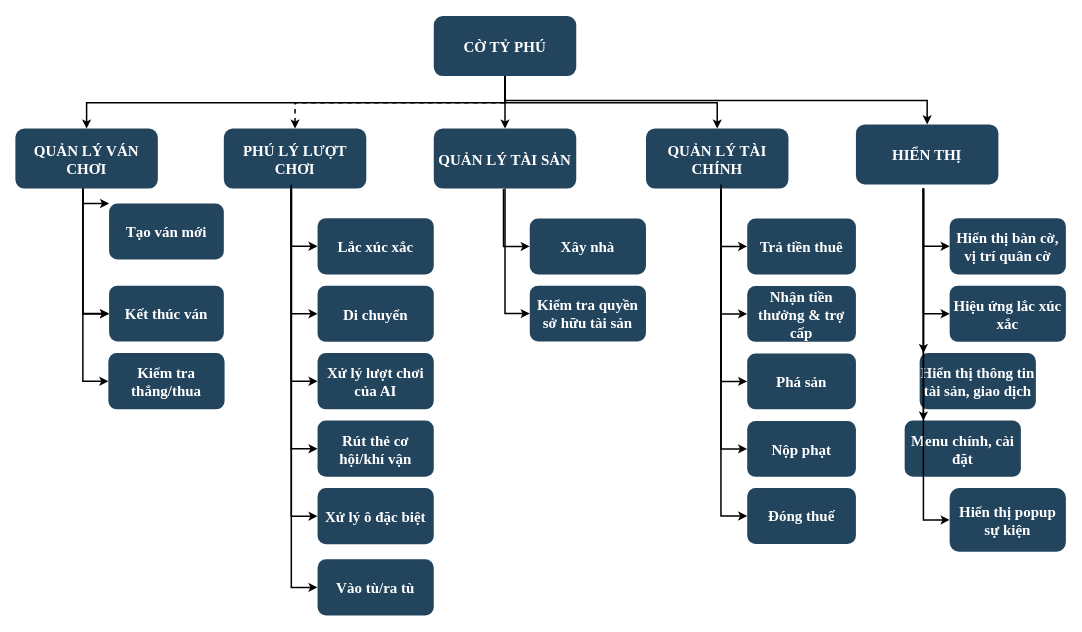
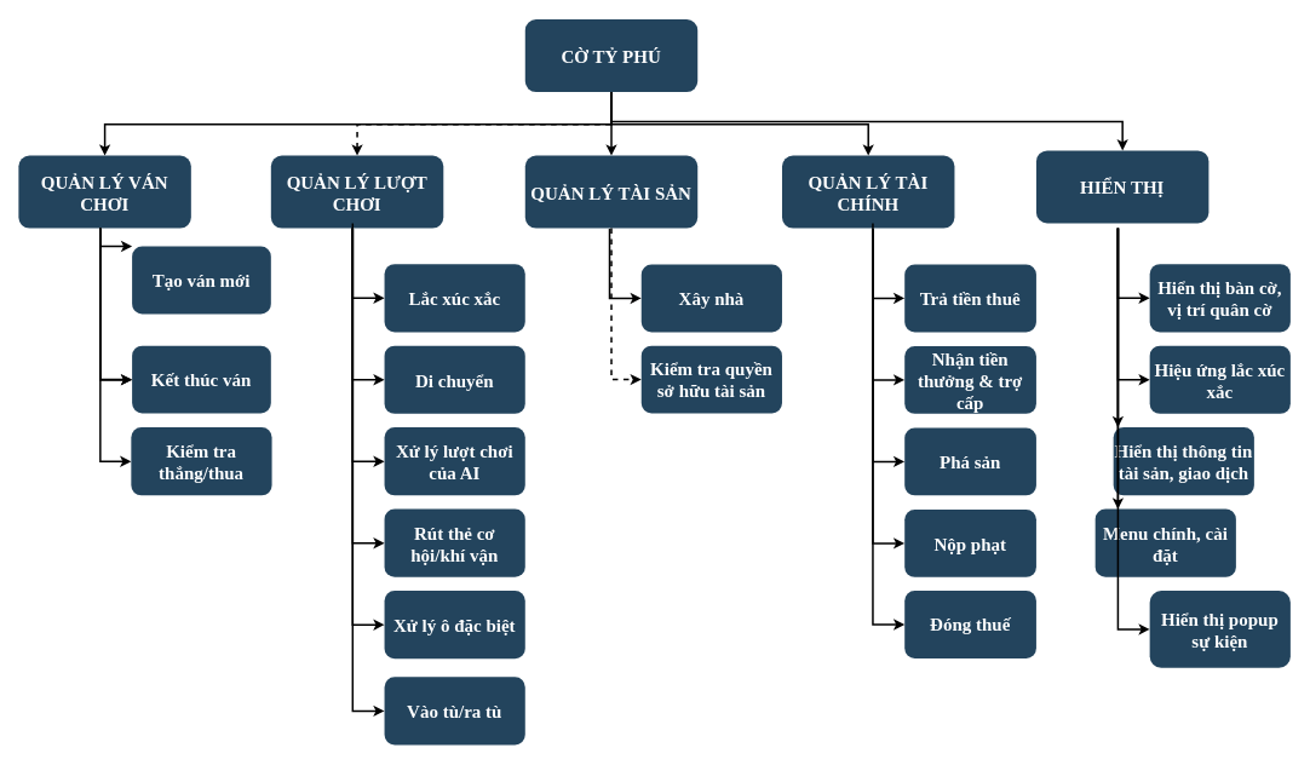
  <mxCell id="0" />
  <mxCell id="1" parent="0" />
  <mxCell id="2" value="CỜ TỶ PHÚ" style="rounded=1;fillColor=#23445D;gradientColor=none;strokeColor=none;fontColor=#FFFFFF;fontStyle=1;fontFamily=Tahoma;fontSize=20;whiteSpace=wrap;" parent="1" vertex="1"><mxGeometry x="578" y="20.5" width="190" height="80" as="geometry" /></mxCell>
  <mxCell id="3" value="QUẢN LÝ TÀI CHÍNH" style="rounded=1;fillColor=#23445D;gradientColor=none;strokeColor=none;fontColor=#FFFFFF;fontStyle=1;fontFamily=Tahoma;fontSize=20;whiteSpace=wrap;" parent="1" vertex="1"><mxGeometry x="861" y="170.5" width="190" height="80" as="geometry" /></mxCell>
  <mxCell id="4" value="" style="edgeStyle=elbowEdgeStyle;elbow=vertical;strokeWidth=2;rounded=0;fontSize=20;entryX=0.5;entryY=0;entryDx=0;entryDy=0;" parent="1" source="2" target="5" edge="1"><mxGeometry x="337" y="215.5" width="100" height="100" as="geometry"><mxPoint x="158" y="150.5" as="sourcePoint" /><mxPoint x="258" y="50.5" as="targetPoint" /></mxGeometry></mxCell>
  <mxCell id="5" value="QUẢN LÝ TÀI SẢN" style="rounded=1;fillColor=#23445D;gradientColor=none;strokeColor=none;fontColor=#FFFFFF;fontStyle=1;fontFamily=Tahoma;fontSize=20;whiteSpace=wrap;" parent="1" vertex="1"><mxGeometry x="578" y="170.5" width="190" height="80" as="geometry" /></mxCell>
- <mxCell id="6" value="PHÚ LÝ LƯỢT CHƠI" style="rounded=1;fillColor=#23445D;gradientColor=none;strokeColor=none;fontColor=#FFFFFF;fontStyle=1;fontFamily=Tahoma;fontSize=20;whiteSpace=wrap;" parent="1" vertex="1"><mxGeometry x="298" y="170.5" width="190" height="80" as="geometry" /></mxCell>
+ <mxCell id="6" value="QUẢN LÝ LƯỢT CHƠI" style="rounded=1;fillColor=#23445D;gradientColor=none;strokeColor=none;fontColor=#FFFFFF;fontStyle=1;fontFamily=Tahoma;fontSize=20;whiteSpace=wrap;" parent="1" vertex="1"><mxGeometry x="298" y="170.5" width="190" height="80" as="geometry" /></mxCell>
  <mxCell id="7" value="QUẢN LÝ VÁN CHƠI" style="rounded=1;fillColor=#23445D;gradientColor=none;strokeColor=none;fontColor=#FFFFFF;fontStyle=1;fontFamily=Tahoma;fontSize=20;whiteSpace=wrap;" parent="1" vertex="1"><mxGeometry x="20" y="170.5" width="190" height="80" as="geometry" /></mxCell>
  <mxCell id="8" value="Tạo ván mới" style="rounded=1;fillColor=#23445D;gradientColor=none;strokeColor=none;fontColor=#FFFFFF;fontStyle=1;fontFamily=Tahoma;fontSize=20;whiteSpace=wrap;" parent="1" vertex="1"><mxGeometry x="145" y="270.5" width="153" height="74.5" as="geometry" /></mxCell>
  <mxCell id="9" value="Kết thúc ván" style="rounded=1;fillColor=#23445D;gradientColor=none;strokeColor=none;fontColor=#FFFFFF;fontStyle=1;fontFamily=Tahoma;fontSize=20;whiteSpace=wrap;" parent="1" vertex="1"><mxGeometry x="145" y="380" width="153" height="74.5" as="geometry" /></mxCell>
  <mxCell id="10" value="" style="edgeStyle=elbowEdgeStyle;elbow=vertical;strokeWidth=2;rounded=0;fontSize=20;dashed=1;" parent="1" source="2" target="6" edge="1"><mxGeometry x="347" y="225.5" width="100" height="100" as="geometry"><mxPoint x="683" y="110.5" as="sourcePoint" /><mxPoint x="1288" y="180.5" as="targetPoint" /></mxGeometry></mxCell>
  <mxCell id="11" value="" style="edgeStyle=elbowEdgeStyle;elbow=vertical;strokeWidth=2;rounded=0;fontSize=20;" parent="1" source="2" target="7" edge="1"><mxGeometry x="-23" y="135.5" width="100" height="100" as="geometry"><mxPoint x="-202" y="70.5" as="sourcePoint" /><mxPoint x="-102" y="-29.5" as="targetPoint" /></mxGeometry></mxCell>
  <mxCell id="12" value="" style="edgeStyle=elbowEdgeStyle;elbow=horizontal;strokeWidth=2;rounded=0;fontSize=20;" parent="1" target="8" edge="1"><mxGeometry x="-23" y="135.5" width="100" height="100" as="geometry"><mxPoint x="110" y="250.5" as="sourcePoint" /><mxPoint x="-15" y="-29.5" as="targetPoint" /><Array as="points"><mxPoint x="110" y="270.5" /></Array></mxGeometry></mxCell>
  <mxCell id="13" value="" style="edgeStyle=elbowEdgeStyle;elbow=horizontal;strokeWidth=2;rounded=0;fontSize=20;" parent="1" edge="1"><mxGeometry x="-23" y="135.5" width="100" height="100" as="geometry"><mxPoint x="110" y="250.5" as="sourcePoint" /><mxPoint x="145" y="417.75" as="targetPoint" /><Array as="points"><mxPoint x="110" y="310.5" /></Array></mxGeometry></mxCell>
  <mxCell id="14" value="" style="edgeStyle=elbowEdgeStyle;elbow=horizontal;strokeWidth=2;rounded=0;fontSize=20;" parent="1" target="9" edge="1"><mxGeometry x="-23" y="135.5" width="100" height="100" as="geometry"><mxPoint x="110" y="250.5" as="sourcePoint" /><mxPoint x="-15" y="-29.5" as="targetPoint" /><Array as="points"><mxPoint x="110" y="360.5" /></Array></mxGeometry></mxCell>
  <mxCell id="15" value="" style="edgeStyle=elbowEdgeStyle;elbow=vertical;strokeWidth=2;rounded=0;fontSize=20;exitX=0.5;exitY=1;exitDx=0;exitDy=0;" parent="1" source="2" target="3" edge="1"><mxGeometry x="337" y="215.5" width="100" height="100" as="geometry"><mxPoint x="671" y="105" as="sourcePoint" /><mxPoint x="873" y="181" as="targetPoint" /><Array as="points" /></mxGeometry></mxCell>
  <mxCell id="16" value="" style="edgeStyle=elbowEdgeStyle;elbow=vertical;strokeWidth=2;rounded=0;fontSize=20;exitX=0.5;exitY=1;exitDx=0;exitDy=0;entryX=0.5;entryY=0;entryDx=0;entryDy=0;" parent="1" source="2" target="17" edge="1"><mxGeometry x="337" y="215.5" width="100" height="100" as="geometry"><mxPoint x="671" y="100.5" as="sourcePoint" /><mxPoint x="1801" y="165" as="targetPoint" /></mxGeometry></mxCell>
  <mxCell id="17" value="HIỂN THỊ" style="rounded=1;fillColor=#23445D;gradientColor=none;strokeColor=none;fontColor=#FFFFFF;fontStyle=1;fontFamily=Tahoma;fontSize=20;whiteSpace=wrap;" parent="1" vertex="1"><mxGeometry x="1141" y="165" width="190" height="80" as="geometry" /></mxCell>
  <mxCell id="18" value="Lắc xúc xắc" style="rounded=1;fillColor=#23445D;gradientColor=none;strokeColor=none;fontColor=#FFFFFF;fontStyle=1;fontFamily=Tahoma;fontSize=20;whiteSpace=wrap;" parent="1" vertex="1"><mxGeometry x="423" y="290" width="155" height="75" as="geometry" /></mxCell>
  <mxCell id="19" value="Di chuyển" style="rounded=1;fillColor=#23445D;gradientColor=none;strokeColor=none;fontColor=#FFFFFF;fontStyle=1;fontFamily=Tahoma;fontSize=20;whiteSpace=wrap;" parent="1" vertex="1"><mxGeometry x="423" y="380" width="155" height="75" as="geometry" /></mxCell>
  <mxCell id="20" value="Xử lý lượt chơi của AI" style="rounded=1;fillColor=#23445D;gradientColor=none;strokeColor=none;fontColor=#FFFFFF;fontStyle=1;fontFamily=Tahoma;fontSize=20;whiteSpace=wrap;" parent="1" vertex="1"><mxGeometry x="423" y="470" width="155" height="75" as="geometry" /></mxCell>
  <mxCell id="21" value="Rút thẻ cơ hội/khí vận" style="rounded=1;fillColor=#23445D;gradientColor=none;strokeColor=none;fontColor=#FFFFFF;fontStyle=1;fontFamily=Tahoma;fontSize=20;whiteSpace=wrap;" parent="1" vertex="1"><mxGeometry x="423" y="560" width="155" height="75" as="geometry" /></mxCell>
  <mxCell id="22" value="Xử lý ô đặc biệt" style="rounded=1;fillColor=#23445D;gradientColor=none;strokeColor=none;fontColor=#FFFFFF;fontStyle=1;fontFamily=Tahoma;fontSize=20;whiteSpace=wrap;" parent="1" vertex="1"><mxGeometry x="423" y="650" width="155" height="75" as="geometry" /></mxCell>
  <mxCell id="23" value="" style="edgeStyle=elbowEdgeStyle;elbow=horizontal;strokeWidth=2;rounded=0;fontSize=20;" parent="1" target="18" edge="1"><mxGeometry x="-23" y="135.5" width="100" height="100" as="geometry"><mxPoint x="388" y="250.5" as="sourcePoint" /><mxPoint x="263" y="-30" as="targetPoint" /><Array as="points"><mxPoint x="388" y="270" /></Array></mxGeometry></mxCell>
  <mxCell id="24" value="" style="edgeStyle=elbowEdgeStyle;elbow=horizontal;strokeWidth=2;rounded=0;fontSize=20;" parent="1" target="19" edge="1"><mxGeometry x="-23" y="135.5" width="100" height="100" as="geometry"><mxPoint x="388" y="250.5" as="sourcePoint" /><mxPoint x="263" y="-30" as="targetPoint" /><Array as="points"><mxPoint x="388" y="310" /></Array></mxGeometry></mxCell>
  <mxCell id="25" value="" style="edgeStyle=elbowEdgeStyle;elbow=horizontal;strokeWidth=2;rounded=0;fontSize=20;" parent="1" target="20" edge="1"><mxGeometry x="-23" y="135.5" width="100" height="100" as="geometry"><mxPoint x="388" y="250.5" as="sourcePoint" /><mxPoint x="263" y="-30" as="targetPoint" /><Array as="points"><mxPoint x="388" y="360" /></Array></mxGeometry></mxCell>
  <mxCell id="26" value="" style="edgeStyle=elbowEdgeStyle;elbow=horizontal;strokeWidth=2;rounded=0;fontSize=20;" parent="1" target="21" edge="1"><mxGeometry x="-23" y="135.5" width="100" height="100" as="geometry"><mxPoint x="388" y="250.5" as="sourcePoint" /><mxPoint x="263" y="-30" as="targetPoint" /><Array as="points"><mxPoint x="388" y="410" /></Array></mxGeometry></mxCell>
  <mxCell id="27" value="" style="edgeStyle=elbowEdgeStyle;elbow=horizontal;strokeWidth=2;rounded=0;fontSize=20;" parent="1" target="22" edge="1"><mxGeometry x="-23" y="135.5" width="100" height="100" as="geometry"><mxPoint x="388" y="250.5" as="sourcePoint" /><mxPoint x="263" y="-30" as="targetPoint" /><Array as="points"><mxPoint x="388" y="450" /></Array></mxGeometry></mxCell>
  <mxCell id="28" value="" style="edgeStyle=elbowEdgeStyle;elbow=horizontal;strokeWidth=2;rounded=0;fontSize=20;entryX=0;entryY=0.5;entryDx=0;entryDy=0;" parent="1" target="49" edge="1"><mxGeometry x="-23" y="135.5" width="100" height="100" as="geometry"><mxPoint x="110" y="250.5" as="sourcePoint" /><mxPoint x="145" y="605" as="targetPoint" /><Array as="points"><mxPoint x="110" y="500" /></Array></mxGeometry></mxCell>
  <mxCell id="29" value="Xây nhà" style="rounded=1;fillColor=#23445D;gradientColor=none;strokeColor=none;fontColor=#FFFFFF;fontStyle=1;fontFamily=Tahoma;fontSize=20;whiteSpace=wrap;" parent="1" vertex="1"><mxGeometry x="706" y="290.5" width="155" height="74.5" as="geometry" /></mxCell>
  <mxCell id="30" value="" style="edgeStyle=elbowEdgeStyle;elbow=horizontal;strokeWidth=2;rounded=0;fontSize=20;" parent="1" target="29" edge="1"><mxGeometry x="-23" y="135.5" width="100" height="100" as="geometry"><mxPoint x="671" y="251" as="sourcePoint" /><mxPoint x="546" y="-29.5" as="targetPoint" /><Array as="points"><mxPoint x="671" y="270.5" /></Array></mxGeometry></mxCell>
  <mxCell id="31" value="Trả tiền thuê" style="rounded=1;fillColor=#23445D;gradientColor=none;strokeColor=none;fontColor=#FFFFFF;fontStyle=1;fontFamily=Tahoma;fontSize=20;whiteSpace=wrap;" parent="1" vertex="1"><mxGeometry x="996" y="290.5" width="145" height="74.5" as="geometry" /></mxCell>
  <mxCell id="32" value="Nhận tiền thưởng &amp; trợ cấp" style="rounded=1;fillColor=#23445D;gradientColor=none;strokeColor=none;fontColor=#FFFFFF;fontStyle=1;fontFamily=Tahoma;fontSize=20;whiteSpace=wrap;" parent="1" vertex="1"><mxGeometry x="996" y="380.5" width="145" height="74.5" as="geometry" /></mxCell>
  <mxCell id="33" value="Phá sản" style="rounded=1;fillColor=#23445D;gradientColor=none;strokeColor=none;fontColor=#FFFFFF;fontStyle=1;fontFamily=Tahoma;fontSize=20;whiteSpace=wrap;" parent="1" vertex="1"><mxGeometry x="996" y="470.5" width="145" height="74.5" as="geometry" /></mxCell>
  <mxCell id="34" value="Nộp phạt" style="rounded=1;fillColor=#23445D;gradientColor=none;strokeColor=none;fontColor=#FFFFFF;fontStyle=1;fontFamily=Tahoma;fontSize=20;whiteSpace=wrap;" parent="1" vertex="1"><mxGeometry x="996" y="560.5" width="145" height="74.5" as="geometry" /></mxCell>
  <mxCell id="35" value="" style="edgeStyle=elbowEdgeStyle;elbow=horizontal;strokeWidth=2;rounded=0;fontSize=20;" parent="1" target="31" edge="1"><mxGeometry x="-23" y="135.5" width="100" height="100" as="geometry"><mxPoint x="961" y="251" as="sourcePoint" /><mxPoint x="836" y="-29.5" as="targetPoint" /><Array as="points"><mxPoint x="961" y="270.5" /></Array></mxGeometry></mxCell>
  <mxCell id="36" value="" style="edgeStyle=elbowEdgeStyle;elbow=horizontal;strokeWidth=2;rounded=0;fontSize=20;" parent="1" target="32" edge="1"><mxGeometry x="-23" y="135.5" width="100" height="100" as="geometry"><mxPoint x="961" y="251" as="sourcePoint" /><mxPoint x="836" y="-29.5" as="targetPoint" /><Array as="points"><mxPoint x="961" y="310.5" /></Array></mxGeometry></mxCell>
  <mxCell id="37" value="" style="edgeStyle=elbowEdgeStyle;elbow=horizontal;strokeWidth=2;rounded=0;fontSize=20;" parent="1" target="33" edge="1"><mxGeometry x="-23" y="135.5" width="100" height="100" as="geometry"><mxPoint x="961" y="251" as="sourcePoint" /><mxPoint x="836" y="-29.5" as="targetPoint" /><Array as="points"><mxPoint x="961" y="360.5" /></Array></mxGeometry></mxCell>
  <mxCell id="38" value="" style="edgeStyle=elbowEdgeStyle;elbow=horizontal;strokeWidth=2;rounded=0;fontSize=20;" parent="1" target="34" edge="1"><mxGeometry x="-23" y="135.5" width="100" height="100" as="geometry"><mxPoint x="961" y="251" as="sourcePoint" /><mxPoint x="836" y="-29.5" as="targetPoint" /><Array as="points"><mxPoint x="961" y="410.5" /></Array></mxGeometry></mxCell>
  <mxCell id="39" value="Hiển thị bàn cờ, vị trí quân cờ" style="rounded=1;fillColor=#23445D;gradientColor=none;strokeColor=none;fontColor=#FFFFFF;fontStyle=1;fontFamily=Tahoma;fontSize=20;whiteSpace=wrap;" parent="1" vertex="1"><mxGeometry x="1266" y="290" width="155" height="75" as="geometry" /></mxCell>
  <mxCell id="40" value="Hiệu ứng lắc xúc xắc" style="rounded=1;fillColor=#23445D;gradientColor=none;strokeColor=none;fontColor=#FFFFFF;fontStyle=1;fontFamily=Tahoma;fontSize=20;whiteSpace=wrap;" parent="1" vertex="1"><mxGeometry x="1266" y="380" width="155" height="75" as="geometry" /></mxCell>
  <mxCell id="41" value="Hiển thị thông tin tài sản, giao dịch" style="rounded=1;fillColor=#23445D;gradientColor=none;strokeColor=none;fontColor=#FFFFFF;fontStyle=1;fontFamily=Tahoma;fontSize=20;whiteSpace=wrap;" parent="1" vertex="1"><mxGeometry x="1226" y="470" width="155" height="75" as="geometry" /></mxCell>
  <mxCell id="42" value="Menu chính, cài đặt" style="rounded=1;fillColor=#23445D;gradientColor=none;strokeColor=none;fontColor=#FFFFFF;fontStyle=1;fontFamily=Tahoma;fontSize=20;whiteSpace=wrap;" parent="1" vertex="1"><mxGeometry x="1206" y="560" width="155" height="75" as="geometry" /></mxCell>
  <mxCell id="43" value="Hiển thị popup sự kiện" style="rounded=1;fillColor=#23445D;gradientColor=none;strokeColor=none;fontColor=#FFFFFF;fontStyle=1;fontFamily=Tahoma;fontSize=20;whiteSpace=wrap;" parent="1" vertex="1"><mxGeometry x="1266" y="650" width="155" height="85" as="geometry" /></mxCell>
  <mxCell id="44" value="" style="edgeStyle=elbowEdgeStyle;elbow=horizontal;strokeWidth=2;rounded=0;fontSize=20;" parent="1" target="39" edge="1"><mxGeometry x="-23" y="135.5" width="100" height="100" as="geometry"><mxPoint x="1231" y="250.5" as="sourcePoint" /><mxPoint x="1106" y="-30" as="targetPoint" /><Array as="points"><mxPoint x="1231" y="270" /></Array></mxGeometry></mxCell>
  <mxCell id="45" value="" style="edgeStyle=elbowEdgeStyle;elbow=horizontal;strokeWidth=2;rounded=0;fontSize=20;" parent="1" target="40" edge="1"><mxGeometry x="-23" y="135.5" width="100" height="100" as="geometry"><mxPoint x="1231" y="250.5" as="sourcePoint" /><mxPoint x="1106" y="-30" as="targetPoint" /><Array as="points"><mxPoint x="1231" y="310" /></Array></mxGeometry></mxCell>
  <mxCell id="46" value="" style="edgeStyle=elbowEdgeStyle;elbow=horizontal;strokeWidth=2;rounded=0;fontSize=20;" parent="1" target="41" edge="1"><mxGeometry x="-23" y="135.5" width="100" height="100" as="geometry"><mxPoint x="1231" y="250.5" as="sourcePoint" /><mxPoint x="1106" y="-30" as="targetPoint" /><Array as="points"><mxPoint x="1231" y="360" /></Array></mxGeometry></mxCell>
  <mxCell id="47" value="" style="edgeStyle=elbowEdgeStyle;elbow=horizontal;strokeWidth=2;rounded=0;fontSize=20;" parent="1" target="42" edge="1"><mxGeometry x="-23" y="135.5" width="100" height="100" as="geometry"><mxPoint x="1231" y="250.5" as="sourcePoint" /><mxPoint x="1106" y="-30" as="targetPoint" /><Array as="points"><mxPoint x="1231" y="410" /></Array></mxGeometry></mxCell>
  <mxCell id="48" value="" style="edgeStyle=elbowEdgeStyle;elbow=horizontal;strokeWidth=2;rounded=0;fontSize=20;" parent="1" target="43" edge="1"><mxGeometry x="-23" y="135.5" width="100" height="100" as="geometry"><mxPoint x="1231" y="250.5" as="sourcePoint" /><mxPoint x="1106" y="-30" as="targetPoint" /><Array as="points"><mxPoint x="1231" y="450" /></Array></mxGeometry></mxCell>
  <mxCell id="49" value="Kiểm tra thắng/thua" style="rounded=1;fillColor=#23445D;gradientColor=none;strokeColor=none;fontColor=#FFFFFF;fontStyle=1;fontFamily=Tahoma;fontSize=20;whiteSpace=wrap;" parent="1" vertex="1"><mxGeometry x="144" y="470" width="155" height="75" as="geometry" /></mxCell>
  <mxCell id="50" value="Vào tù/ra tù" style="rounded=1;fillColor=#23445D;gradientColor=none;strokeColor=none;fontColor=#FFFFFF;fontStyle=1;fontFamily=Tahoma;fontSize=20;whiteSpace=wrap;" parent="1" vertex="1"><mxGeometry x="423" y="745" width="155" height="75" as="geometry" /></mxCell>
  <mxCell id="51" value="" style="edgeStyle=elbowEdgeStyle;elbow=horizontal;strokeWidth=2;rounded=0;fontSize=20;entryX=0;entryY=0.5;entryDx=0;entryDy=0;" parent="1" target="50" edge="1"><mxGeometry x="-23" y="135.5" width="100" height="100" as="geometry"><mxPoint x="388" y="245" as="sourcePoint" /><mxPoint x="423" y="687.5" as="targetPoint" /><Array as="points"><mxPoint x="388" y="444.5" /></Array></mxGeometry></mxCell>
  <mxCell id="52" value="" style="edgeStyle=elbowEdgeStyle;elbow=horizontal;strokeWidth=2;rounded=0;fontSize=20;entryX=0;entryY=0.5;entryDx=0;entryDy=0;" parent="1" target="53" edge="1"><mxGeometry x="-23" y="135.5" width="100" height="100" as="geometry"><mxPoint x="961" y="245" as="sourcePoint" /><mxPoint x="996" y="687.5" as="targetPoint" /><Array as="points"><mxPoint x="961" y="444.5" /></Array></mxGeometry></mxCell>
  <mxCell id="53" value="Đóng thuế" style="rounded=1;fillColor=#23445D;gradientColor=none;strokeColor=none;fontColor=#FFFFFF;fontStyle=1;fontFamily=Tahoma;fontSize=20;whiteSpace=wrap;" parent="1" vertex="1"><mxGeometry x="996" y="650" width="145" height="74.5" as="geometry" /></mxCell>
  <mxCell id="54" value="Kiểm tra quyền sở hữu tài sản" style="rounded=1;fillColor=#23445D;gradientColor=none;strokeColor=none;fontColor=#FFFFFF;fontStyle=1;fontFamily=Tahoma;fontSize=20;whiteSpace=wrap;" parent="1" vertex="1"><mxGeometry x="706" y="380" width="155" height="74.5" as="geometry" /></mxCell>
- <mxCell id="55" value="" style="edgeStyle=elbowEdgeStyle;elbow=horizontal;strokeWidth=2;rounded=0;fontSize=20;entryX=0;entryY=0.5;entryDx=0;entryDy=0;exitX=0.5;exitY=1;exitDx=0;exitDy=0;" parent="1" source="5" target="54" edge="1"><mxGeometry x="-23" y="135.5" width="100" height="100" as="geometry"><mxPoint x="673" y="261" as="sourcePoint" /><mxPoint x="698" y="507.75" as="targetPoint" /><Array as="points"><mxPoint x="673" y="412" /></Array></mxGeometry></mxCell>
+ <mxCell id="55" value="" style="edgeStyle=elbowEdgeStyle;elbow=horizontal;strokeWidth=2;rounded=0;fontSize=20;entryX=0;entryY=0.5;entryDx=0;entryDy=0;exitX=0.5;exitY=1;exitDx=0;exitDy=0;dashed=1;" parent="1" source="5" target="54" edge="1"><mxGeometry x="-23" y="135.5" width="100" height="100" as="geometry"><mxPoint x="673" y="261" as="sourcePoint" /><mxPoint x="698" y="507.75" as="targetPoint" /><Array as="points"><mxPoint x="673" y="412" /></Array></mxGeometry></mxCell>
